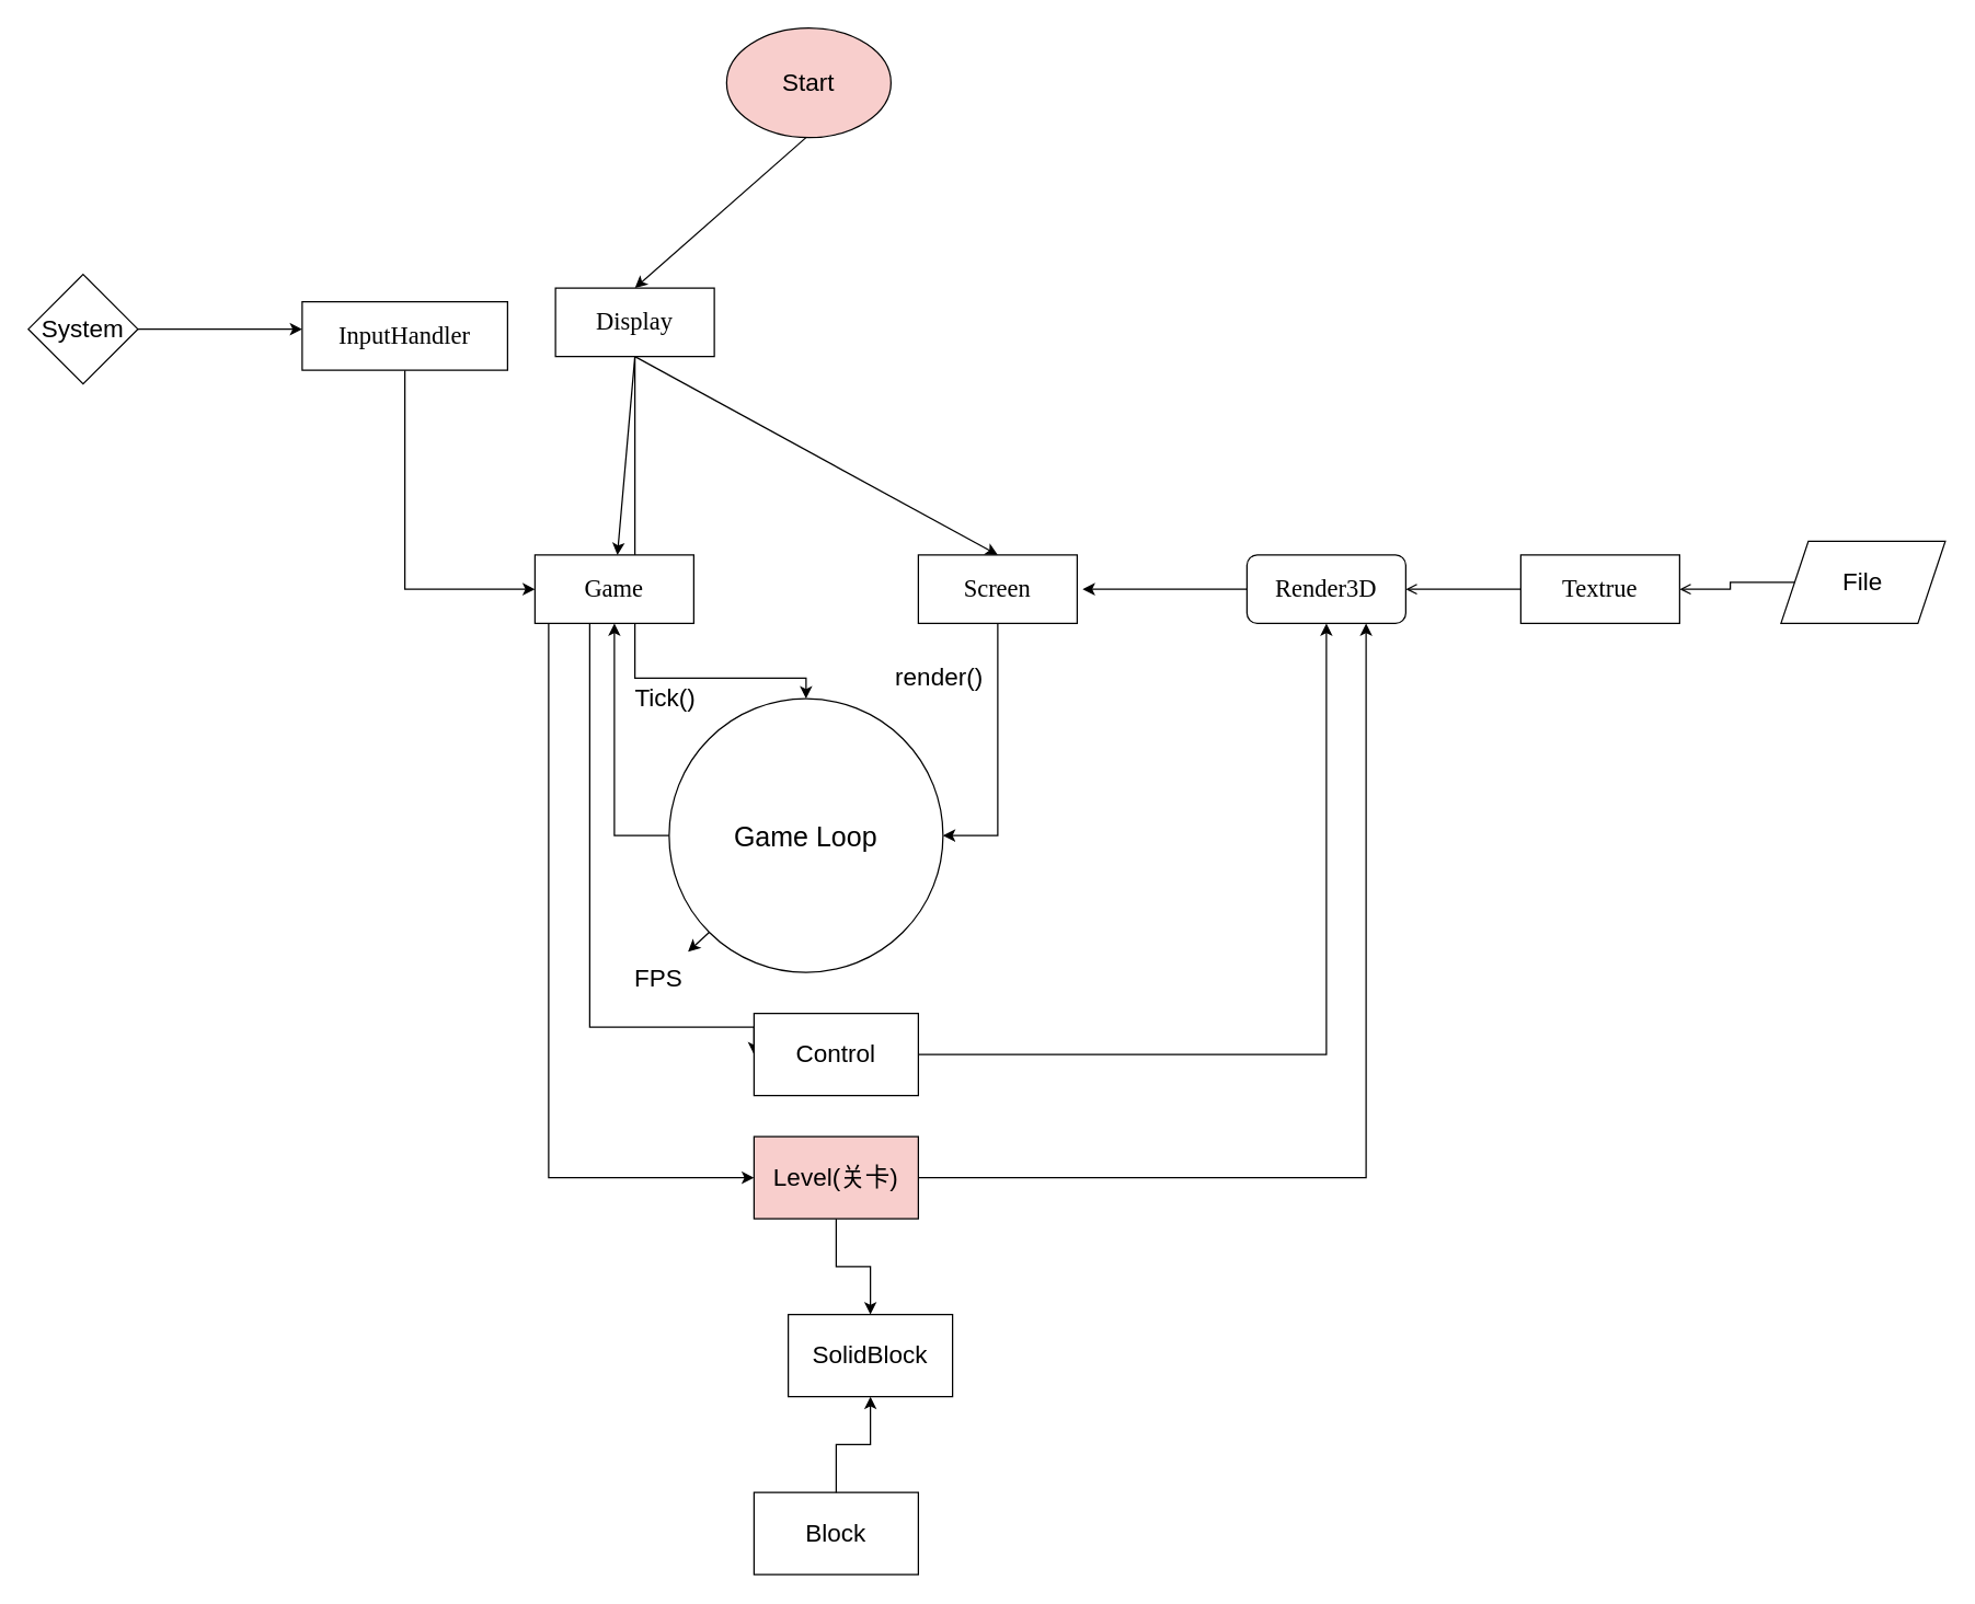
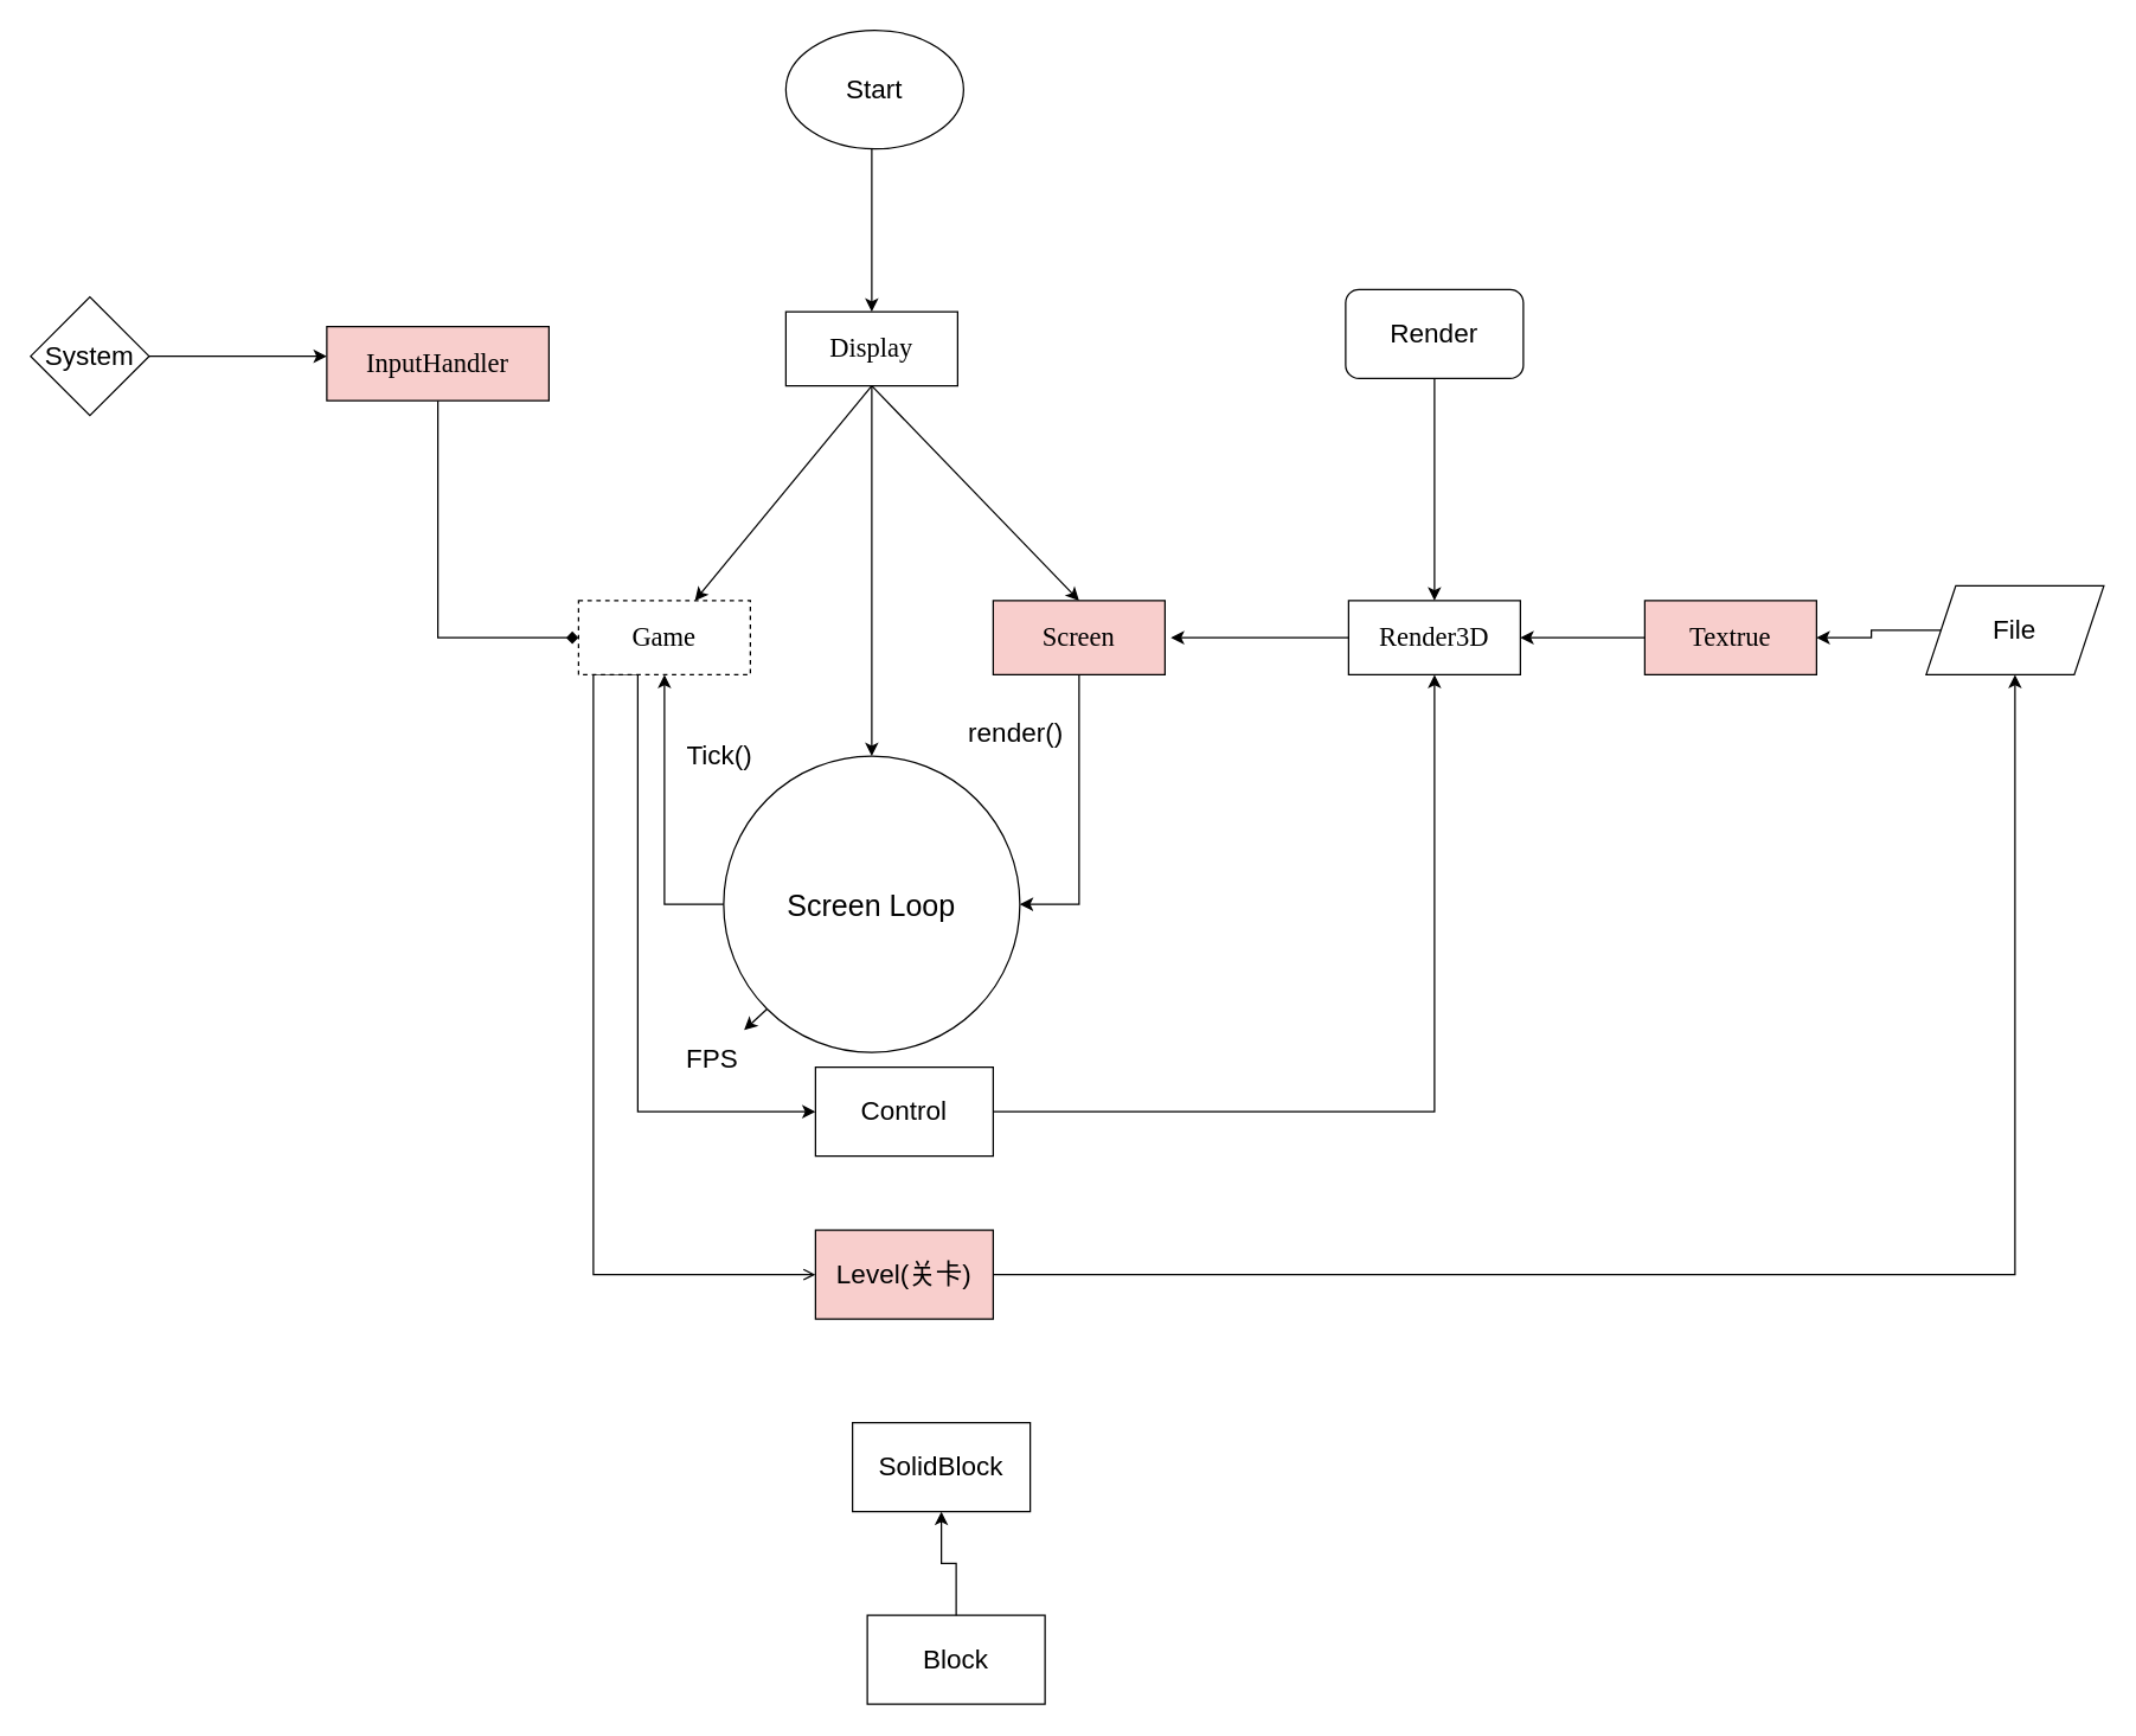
  <mxCell id="0" />
  <mxCell id="1" parent="0" />
  <mxCell id="2" style="rounded=0;orthogonalLoop=1;jettySize=auto;html=1;exitX=0.5;exitY=1;exitDx=0;exitDy=0;entryX=0.5;entryY=0;entryDx=0;entryDy=0;" parent="1" source="5" target="27" edge="1"><mxGeometry relative="1" as="geometry" /></mxCell>
  <mxCell id="3" style="rounded=0;orthogonalLoop=1;jettySize=auto;html=1;exitX=0.5;exitY=1;exitDx=0;exitDy=0;" parent="1" source="5" target="8" edge="1"><mxGeometry relative="1" as="geometry" /></mxCell>
  <mxCell id="4" style="edgeStyle=orthogonalEdgeStyle;rounded=0;orthogonalLoop=1;jettySize=auto;html=1;exitX=0.5;exitY=1;exitDx=0;exitDy=0;entryX=0.5;entryY=0;entryDx=0;entryDy=0;" parent="1" source="5" target="22" edge="1"><mxGeometry relative="1" as="geometry"><Array as="points"><mxPoint x="588" y="495" /></Array></mxGeometry></mxCell>
- <mxCell id="5" value="Display" style="rounded=0;whiteSpace=wrap;html=1;fontFamily=Verdana;fontSize=18;" parent="1" vertex="1"><mxGeometry x="405" y="210" width="116" height="50" as="geometry" /></mxCell>
+ <mxCell id="5" value="Display" style="rounded=0;whiteSpace=wrap;html=1;fontFamily=Verdana;fontSize=18;" parent="1" vertex="1"><mxGeometry x="530" y="210" width="116" height="50" as="geometry" /></mxCell>
  <mxCell id="6" style="edgeStyle=orthogonalEdgeStyle;rounded=0;orthogonalLoop=1;jettySize=auto;html=1;exitX=0.25;exitY=1;exitDx=0;exitDy=0;entryX=0;entryY=0.5;entryDx=0;entryDy=0;" parent="1" source="8" target="30" edge="1"><mxGeometry relative="1" as="geometry"><Array as="points"><mxPoint x="430" y="455" /><mxPoint x="430" y="750" /></Array></mxGeometry></mxCell>
- <mxCell id="7" style="edgeStyle=orthogonalEdgeStyle;rounded=0;orthogonalLoop=1;jettySize=auto;html=1;exitX=0.25;exitY=1;exitDx=0;exitDy=0;entryX=0;entryY=0.5;entryDx=0;entryDy=0;" edge="1" parent="1" source="8" target="34"><mxGeometry relative="1" as="geometry"><Array as="points"><mxPoint x="400" y="455" /><mxPoint x="400" y="860" /></Array></mxGeometry></mxCell>
- <mxCell id="8" value="Game" style="rounded=0;whiteSpace=wrap;html=1;fontFamily=Verdana;fontSize=18;" parent="1" vertex="1"><mxGeometry x="390" y="405" width="116" height="50" as="geometry" /></mxCell>
+ <mxCell id="7" style="edgeStyle=orthogonalEdgeStyle;rounded=0;orthogonalLoop=1;jettySize=auto;html=1;exitX=0.25;exitY=1;exitDx=0;exitDy=0;entryX=0;entryY=0.5;entryDx=0;entryDy=0;endArrow=open;" edge="1" parent="1" source="8" target="34"><mxGeometry relative="1" as="geometry"><Array as="points"><mxPoint x="400" y="455" /><mxPoint x="400" y="860" /></Array></mxGeometry></mxCell>
+ <mxCell id="8" value="Game" style="rounded=0;whiteSpace=wrap;html=1;fontFamily=Verdana;fontSize=18;dashed=1;" parent="1" vertex="1"><mxGeometry x="390" y="405" width="116" height="50" as="geometry" /></mxCell>
  <mxCell id="9" style="edgeStyle=orthogonalEdgeStyle;rounded=0;orthogonalLoop=1;jettySize=auto;html=1;exitX=0.5;exitY=1;exitDx=0;exitDy=0;entryX=1;entryY=0.5;entryDx=0;entryDy=0;" parent="1" source="27" target="22" edge="1"><mxGeometry relative="1" as="geometry" /></mxCell>
  <mxCell id="10" style="edgeStyle=orthogonalEdgeStyle;rounded=0;orthogonalLoop=1;jettySize=auto;html=1;exitX=0;exitY=0.5;exitDx=0;exitDy=0;" parent="1" source="11" edge="1"><mxGeometry relative="1" as="geometry"><mxPoint x="790" y="430" as="targetPoint" /></mxGeometry></mxCell>
- <mxCell id="11" value="Render3D" style="whiteSpace=wrap;html=1;fontFamily=Verdana;fontSize=18;rounded=1;" parent="1" vertex="1"><mxGeometry x="910" y="405" width="116" height="50" as="geometry" /></mxCell>
- <mxCell id="12" style="edgeStyle=orthogonalEdgeStyle;rounded=0;orthogonalLoop=1;jettySize=auto;html=1;endArrow=open;" parent="1" source="13" target="11" edge="1"><mxGeometry relative="1" as="geometry" /></mxCell>
- <mxCell id="13" value="Textrue" style="rounded=0;whiteSpace=wrap;html=1;fontFamily=Verdana;fontSize=18;" parent="1" vertex="1"><mxGeometry x="1110" y="405" width="116" height="50" as="geometry" /></mxCell>
- <mxCell id="14" style="edgeStyle=orthogonalEdgeStyle;rounded=0;orthogonalLoop=1;jettySize=auto;html=1;exitX=0.5;exitY=1;exitDx=0;exitDy=0;entryX=0;entryY=0.5;entryDx=0;entryDy=0;" parent="1" source="15" target="8" edge="1"><mxGeometry relative="1" as="geometry" /></mxCell>
- <mxCell id="15" value="InputHandler" style="rounded=0;whiteSpace=wrap;html=1;fontFamily=Verdana;fontSize=18;" parent="1" vertex="1"><mxGeometry x="220" y="220" width="150" height="50" as="geometry" /></mxCell>
+ <mxCell id="11" value="Render3D" style="rounded=0;whiteSpace=wrap;html=1;fontFamily=Verdana;fontSize=18;" parent="1" vertex="1"><mxGeometry x="910" y="405" width="116" height="50" as="geometry" /></mxCell>
+ <mxCell id="12" style="edgeStyle=orthogonalEdgeStyle;rounded=0;orthogonalLoop=1;jettySize=auto;html=1;" parent="1" source="13" target="11" edge="1"><mxGeometry relative="1" as="geometry" /></mxCell>
+ <mxCell id="13" value="Textrue" style="rounded=0;whiteSpace=wrap;html=1;fontFamily=Verdana;fontSize=18;fillColor=#f8cecc;" parent="1" vertex="1"><mxGeometry x="1110" y="405" width="116" height="50" as="geometry" /></mxCell>
+ <mxCell id="14" style="edgeStyle=orthogonalEdgeStyle;rounded=0;orthogonalLoop=1;jettySize=auto;html=1;exitX=0.5;exitY=1;exitDx=0;exitDy=0;entryX=0;entryY=0.5;entryDx=0;entryDy=0;endArrow=diamond;" parent="1" source="15" target="8" edge="1"><mxGeometry relative="1" as="geometry" /></mxCell>
+ <mxCell id="15" value="InputHandler" style="rounded=0;whiteSpace=wrap;html=1;fontFamily=Verdana;fontSize=18;fillColor=#f8cecc;" parent="1" vertex="1"><mxGeometry x="220" y="220" width="150" height="50" as="geometry" /></mxCell>
+ <mxCell id="16" style="edgeStyle=orthogonalEdgeStyle;rounded=0;orthogonalLoop=1;jettySize=auto;html=1;exitX=0.5;exitY=1;exitDx=0;exitDy=0;" parent="1" source="17" target="11" edge="1"><mxGeometry relative="1" as="geometry" /></mxCell>
+ <mxCell id="17" value="Render" style="rounded=1;whiteSpace=wrap;html=1;fontSize=18;" parent="1" vertex="1"><mxGeometry x="908" y="195" width="120" height="60" as="geometry" /></mxCell>
  <mxCell id="18" value="" style="endArrow=classic;html=1;rounded=0;entryX=0.5;entryY=0;entryDx=0;entryDy=0;" parent="1" target="5" edge="1"><mxGeometry width="50" height="50" relative="1" as="geometry"><mxPoint x="588" y="100" as="sourcePoint" /><mxPoint x="620" y="50" as="targetPoint" /></mxGeometry></mxCell>
- <mxCell id="19" value="Start" style="ellipse;whiteSpace=wrap;html=1;fontSize=18;fillColor=#f8cecc;" parent="1" vertex="1"><mxGeometry x="530" y="20" width="120" height="80" as="geometry" /></mxCell>
+ <mxCell id="19" value="Start" style="ellipse;whiteSpace=wrap;html=1;fontSize=18;" parent="1" vertex="1"><mxGeometry x="530" y="20" width="120" height="80" as="geometry" /></mxCell>
  <mxCell id="20" style="edgeStyle=orthogonalEdgeStyle;rounded=0;orthogonalLoop=1;jettySize=auto;html=1;exitX=0;exitY=0.5;exitDx=0;exitDy=0;entryX=0.5;entryY=1;entryDx=0;entryDy=0;" parent="1" source="22" target="8" edge="1"><mxGeometry relative="1" as="geometry" /></mxCell>
  <mxCell id="21" style="rounded=0;orthogonalLoop=1;jettySize=auto;html=1;exitX=0;exitY=1;exitDx=0;exitDy=0;" parent="1" source="22" target="26" edge="1"><mxGeometry relative="1" as="geometry" /></mxCell>
- <mxCell id="22" value="Game Loop" style="ellipse;whiteSpace=wrap;html=1;aspect=fixed;fontSize=20;" parent="1" vertex="1"><mxGeometry x="488" y="510" width="200" height="200" as="geometry" /></mxCell>
- <mxCell id="23" style="edgeStyle=orthogonalEdgeStyle;rounded=0;orthogonalLoop=1;jettySize=auto;html=1;exitX=1;exitY=0.5;exitDx=0;exitDy=0;entryX=1;entryY=0.5;entryDx=0;entryDy=0;endArrow=open;" parent="1" source="24" target="13" edge="1"><mxGeometry relative="1" as="geometry" /></mxCell>
+ <mxCell id="22" value="Screen Loop" style="ellipse;whiteSpace=wrap;html=1;aspect=fixed;fontSize=20;" parent="1" vertex="1"><mxGeometry x="488" y="510" width="200" height="200" as="geometry" /></mxCell>
+ <mxCell id="23" style="edgeStyle=orthogonalEdgeStyle;rounded=0;orthogonalLoop=1;jettySize=auto;html=1;exitX=1;exitY=0.5;exitDx=0;exitDy=0;entryX=1;entryY=0.5;entryDx=0;entryDy=0;" parent="1" source="24" target="13" edge="1"><mxGeometry relative="1" as="geometry" /></mxCell>
  <mxCell id="24" value="File" style="shape=parallelogram;perimeter=parallelogramPerimeter;whiteSpace=wrap;html=1;fixedSize=1;fontSize=18;" parent="1" vertex="1"><mxGeometry x="1300" y="395" width="120" height="60" as="geometry" /></mxCell>
  <mxCell id="25" value="Tick()" style="text;html=1;align=center;verticalAlign=middle;resizable=0;points=[];autosize=1;strokeColor=none;fillColor=none;fontSize=18;" parent="1" vertex="1"><mxGeometry x="450" y="490" width="70" height="40" as="geometry" /></mxCell>
  <mxCell id="26" value="FPS" style="text;html=1;align=center;verticalAlign=middle;resizable=0;points=[];autosize=1;strokeColor=none;fillColor=none;fontSize=18;" parent="1" vertex="1"><mxGeometry x="450" y="695" width="60" height="40" as="geometry" /></mxCell>
- <mxCell id="27" value="Screen" style="rounded=0;whiteSpace=wrap;html=1;fontFamily=Verdana;fontSize=18;" parent="1" vertex="1"><mxGeometry x="670" y="405" width="116" height="50" as="geometry" /></mxCell>
+ <mxCell id="27" value="Screen" style="rounded=0;whiteSpace=wrap;html=1;fontFamily=Verdana;fontSize=18;fillColor=#f8cecc;" parent="1" vertex="1"><mxGeometry x="670" y="405" width="116" height="50" as="geometry" /></mxCell>
  <mxCell id="28" value="render()" style="text;html=1;align=center;verticalAlign=middle;resizable=0;points=[];autosize=1;strokeColor=none;fillColor=none;fontSize=18;" parent="1" vertex="1"><mxGeometry x="640" y="475" width="90" height="40" as="geometry" /></mxCell>
  <mxCell id="29" style="edgeStyle=orthogonalEdgeStyle;rounded=0;orthogonalLoop=1;jettySize=auto;html=1;exitX=1;exitY=0.5;exitDx=0;exitDy=0;entryX=0.5;entryY=1;entryDx=0;entryDy=0;" parent="1" source="30" target="11" edge="1"><mxGeometry relative="1" as="geometry" /></mxCell>
- <mxCell id="30" value="Control" style="rounded=0;whiteSpace=wrap;html=1;fontSize=18;" parent="1" vertex="1"><mxGeometry x="550" y="740" width="120" height="60" as="geometry" /></mxCell>
+ <mxCell id="30" value="Control" style="rounded=0;whiteSpace=wrap;html=1;fontSize=18;" parent="1" vertex="1"><mxGeometry x="550" y="720" width="120" height="60" as="geometry" /></mxCell>
  <mxCell id="31" value="" style="endArrow=classic;html=1;rounded=0;" parent="1" edge="1"><mxGeometry width="50" height="50" relative="1" as="geometry"><mxPoint x="100" y="240" as="sourcePoint" /><mxPoint x="220" y="240" as="targetPoint" /></mxGeometry></mxCell>
- <mxCell id="32" style="edgeStyle=orthogonalEdgeStyle;rounded=0;orthogonalLoop=1;jettySize=auto;html=1;exitX=0.5;exitY=1;exitDx=0;exitDy=0;entryX=0.5;entryY=0;entryDx=0;entryDy=0;" edge="1" parent="1" source="34" target="37"><mxGeometry relative="1" as="geometry" /></mxCell>
- <mxCell id="33" style="edgeStyle=orthogonalEdgeStyle;rounded=0;orthogonalLoop=1;jettySize=auto;html=1;exitX=1;exitY=0.5;exitDx=0;exitDy=0;entryX=0.75;entryY=1;entryDx=0;entryDy=0;" edge="1" parent="1" source="34" target="11"><mxGeometry relative="1" as="geometry" /></mxCell>
+ <mxCell id="33" style="edgeStyle=orthogonalEdgeStyle;rounded=0;orthogonalLoop=1;jettySize=auto;html=1;exitX=1;exitY=0.5;exitDx=0;exitDy=0;" edge="1" parent="1" source="34" target="24"><mxGeometry relative="1" as="geometry" /></mxCell>
  <mxCell id="34" value="Level(关卡)" style="rounded=0;whiteSpace=wrap;html=1;fontSize=18;fillColor=#f8cecc;" vertex="1" parent="1"><mxGeometry x="550" y="830" width="120" height="60" as="geometry" /></mxCell>
- <mxCell id="35" value="Block" style="rounded=0;whiteSpace=wrap;html=1;fontSize=18;" vertex="1" parent="1"><mxGeometry x="550" y="1090" width="120" height="60" as="geometry" /></mxCell>
+ <mxCell id="35" value="Block" style="rounded=0;whiteSpace=wrap;html=1;fontSize=18;" vertex="1" parent="1"><mxGeometry x="585" y="1090" width="120" height="60" as="geometry" /></mxCell>
  <mxCell id="36" style="edgeStyle=orthogonalEdgeStyle;rounded=0;orthogonalLoop=1;jettySize=auto;html=1;entryX=0.5;entryY=1;entryDx=0;entryDy=0;exitX=0.5;exitY=0;exitDx=0;exitDy=0;" edge="1" parent="1" source="35" target="37"><mxGeometry relative="1" as="geometry"><mxPoint x="610" y="1080" as="sourcePoint" /></mxGeometry></mxCell>
  <mxCell id="37" value="SolidBlock" style="rounded=0;whiteSpace=wrap;html=1;fontSize=18;" vertex="1" parent="1"><mxGeometry x="575" y="960" width="120" height="60" as="geometry" /></mxCell>
  <mxCell id="38" value="System" style="rhombus;whiteSpace=wrap;html=1;fontSize=18;" vertex="1" parent="1"><mxGeometry x="20" y="200" width="80" height="80" as="geometry" /></mxCell>
